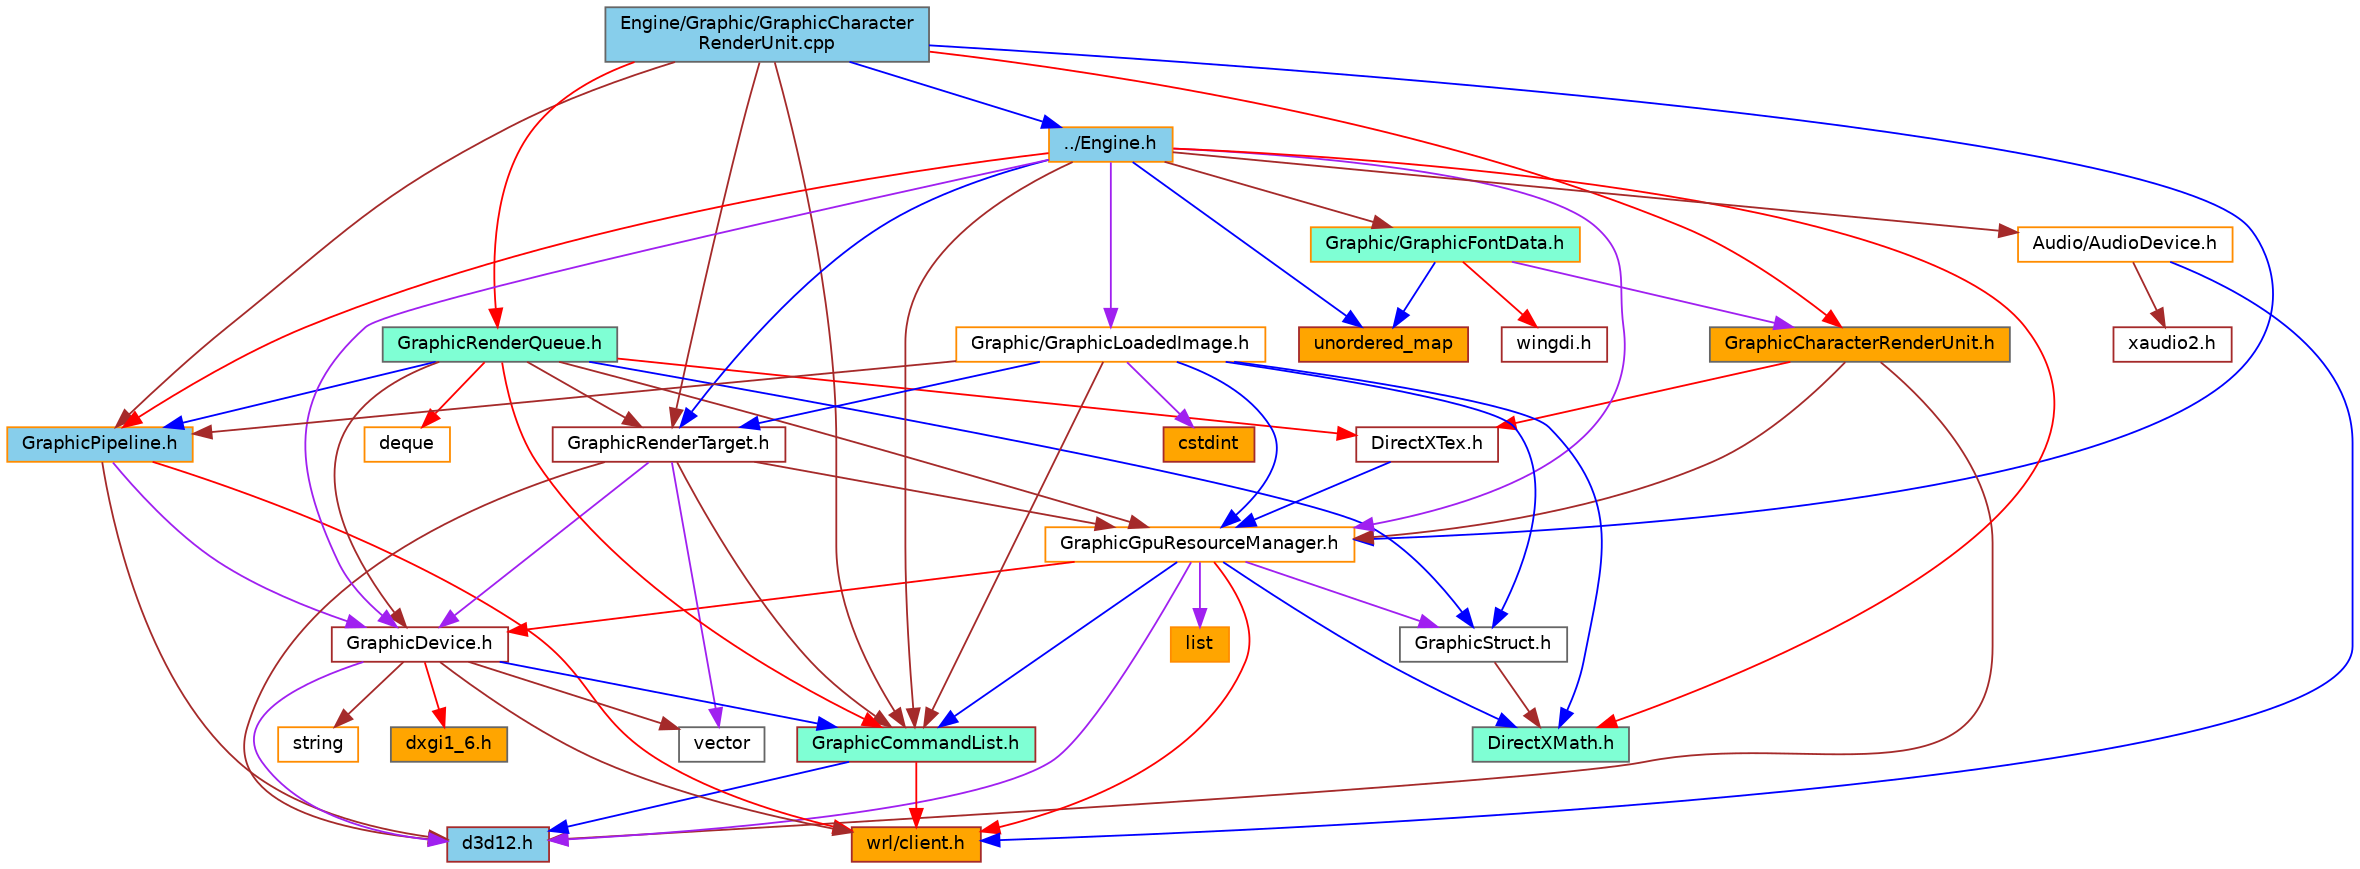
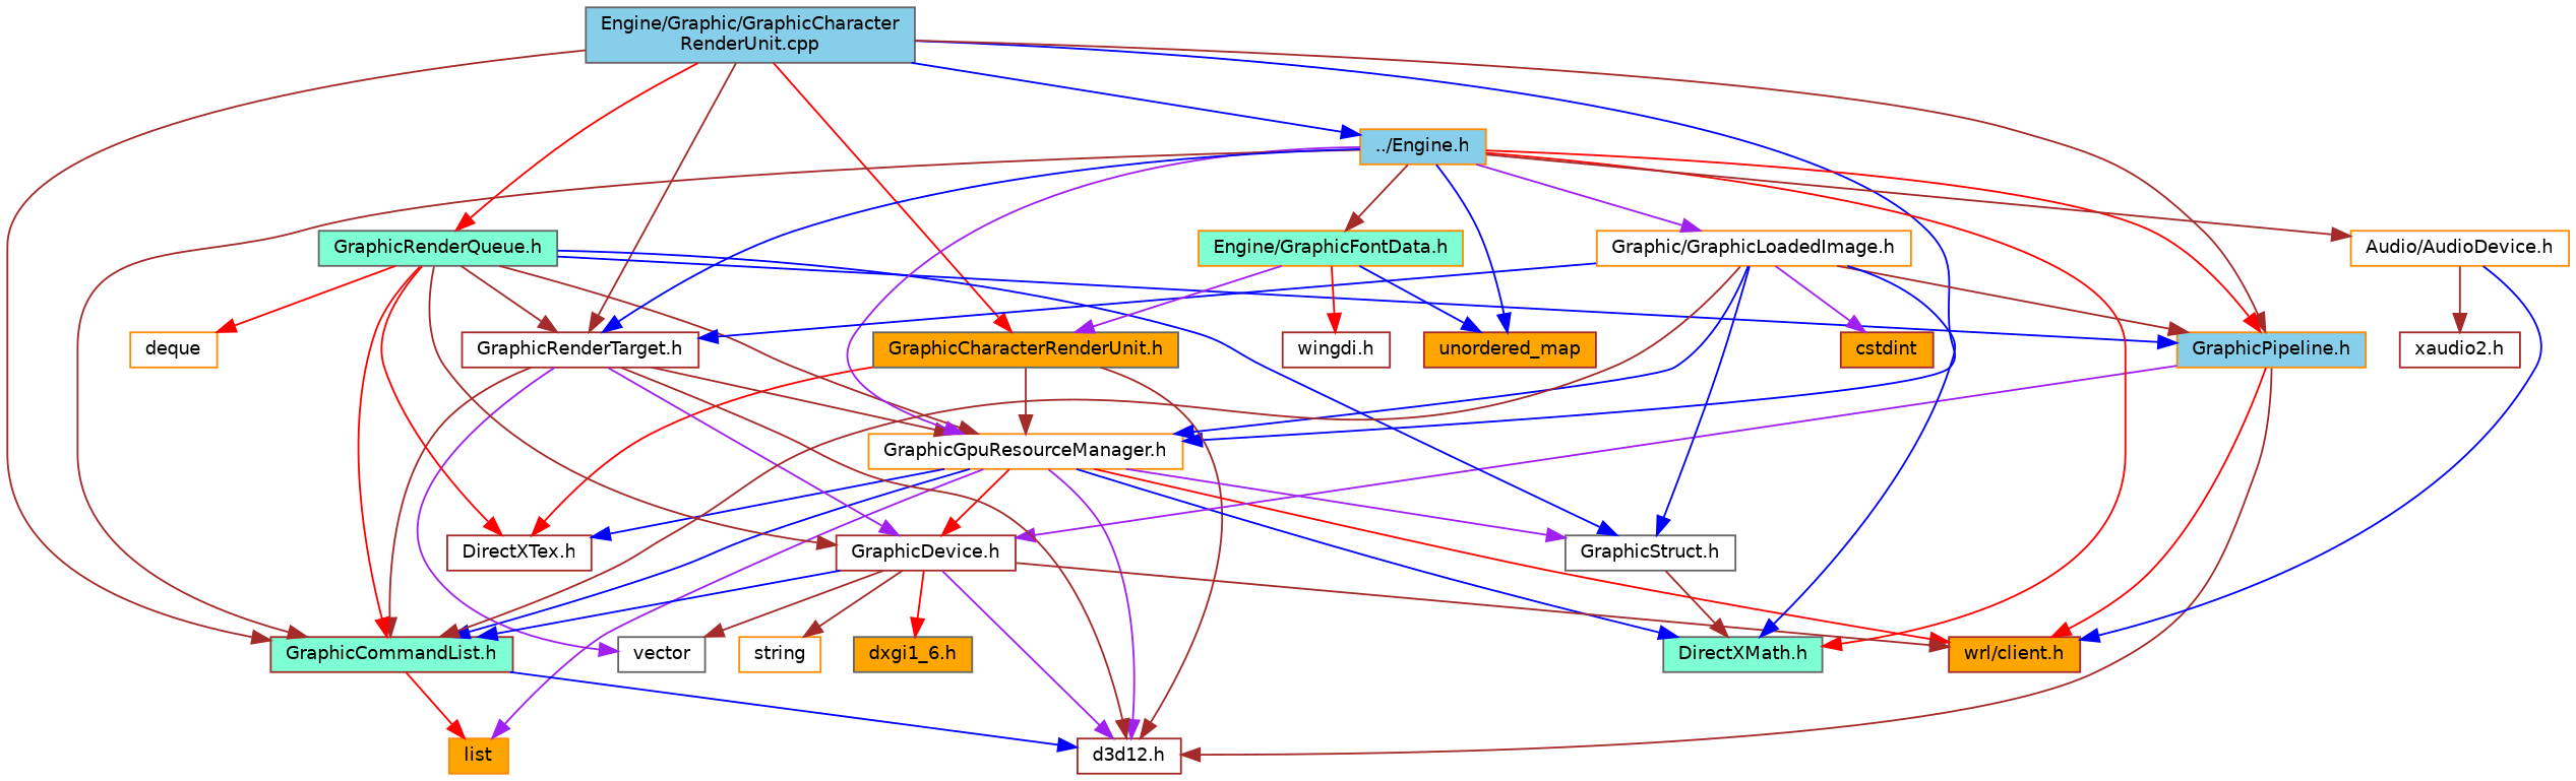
  digraph {
    node [color=brown fillcolor=white fontname=Helvetica fontsize=10 shape=box style=filled]
    edge [color=brown fontname=Helvetica fontsize=10 labelfontname=Helvetica labelfontsize=10 style=solid]
    n1 [color=gray40 fillcolor=skyblue fontcolor=black height=0.2 label="Engine/Graphic/GraphicCharacter\lRenderUnit.cpp" width=0.4]
    n2 [color=gray40 fillcolor=orange height=0.2 label="GraphicCharacterRenderUnit.h" width=0.4]
    n3 [color=darkorange height=0.2 label="GraphicGpuResourceManager.h" width=0.4]
    n4 [fillcolor=aquamarine height=0.2 label="GraphicCommandList.h" width=0.4]
    n5 [color=darkorange fillcolor=skyblue height=0.2 label="GraphicPipeline.h" width=0.4]
    n6 [height=0.2 label="GraphicRenderTarget.h" width=0.4]
    n7 [color=gray40 fillcolor=aquamarine height=0.2 label="GraphicRenderQueue.h" width=0.4]
    n8 [color=darkorange fillcolor=skyblue height=0.2 label="../Engine.h" width=0.4]
-   n9 [fillcolor=skyblue height=0.2 label="d3d12.h" width=0.4]
+   n9 [height=0.2 label="d3d12.h" width=0.4]
    n10 [height=0.2 label="DirectXTex.h" width=0.4]
    n11 [height=0.2 label="GraphicDevice.h" width=0.4]
    n12 [fillcolor=orange height=0.2 label="wrl/client.h" width=0.4]
    n13 [color=gray40 height=0.2 label="GraphicStruct.h" width=0.4]
    n14 [color=gray40 fillcolor=aquamarine height=0.2 label="DirectXMath.h" width=0.4]
    n15 [color=darkorange fillcolor=orange height=0.2 label=list width=0.4]
    n16 [color=gray40 height=0.2 label=vector width=0.4]
    n17 [color=darkorange height=0.2 label=deque width=0.4]
    n18 [color=darkorange height=0.2 label="Graphic/GraphicLoadedImage.h" width=0.4]
-   n19 [color=darkorange fillcolor=aquamarine height=0.2 label="Graphic/GraphicFontData.h" width=0.4]
+   n19 [color=darkorange fillcolor=aquamarine height=0.2 label="Engine/GraphicFontData.h" width=0.4]
    n20 [fillcolor=orange height=0.2 label=unordered_map width=0.4]
    n21 [color=darkorange height=0.2 label="Audio/AudioDevice.h" width=0.4]
    n22 [color=gray40 fillcolor=orange height=0.2 label="dxgi1_6.h" width=0.4]
    n23 [color=darkorange height=0.2 label=string width=0.4]
    n24 [fillcolor=orange height=0.2 label=cstdint width=0.4]
    n25 [height=0.2 label="wingdi.h" width=0.4]
    n26 [height=0.2 label="xaudio2.h" width=0.4]
    n1 -> n2 [color=red]
    n1 -> n3 [color=blue]
    n1 -> n4
    n1 -> n5
    n1 -> n6
    n1 -> n7 [color=red]
    n1 -> n8 [color=blue]
    n2 -> n3
    n2 -> n9
    n2 -> n10 [color=red]
    n3 -> n4 [color=blue]
    n3 -> n9 [color=purple]
-   n10 -> n3 [color=blue]
+   n3 -> n10 [color=blue]
    n3 -> n11 [color=red]
    n3 -> n12 [color=red]
    n3 -> n13 [color=purple]
    n3 -> n14 [color=blue]
    n3 -> n15 [color=purple]
    n4 -> n9 [color=blue]
-   n4 -> n12 [color=red]
+   n4 -> n15 [color=red]
    n5 -> n9
    n5 -> n11 [color=purple]
    n5 -> n12 [color=red]
    n6 -> n3
    n6 -> n4
    n6 -> n9
    n6 -> n11 [color=purple]
    n6 -> n16 [color=purple]
    n7 -> n3
    n7 -> n4 [color=red]
    n7 -> n5 [color=blue]
    n7 -> n6
    n7 -> n10 [color=red]
    n7 -> n11
    n7 -> n13 [color=blue]
    n7 -> n17 [color=red]
    n8 -> n3 [color=purple]
    n8 -> n4
    n8 -> n5 [color=red]
    n8 -> n6 [color=blue]
-   n8 -> n11 [color=purple]
    n8 -> n14 [color=red]
    n8 -> n18 [color=purple]
    n8 -> n19
    n8 -> n20 [color=blue]
    n8 -> n21
    n11 -> n4 [color=blue]
    n11 -> n9 [color=purple]
    n11 -> n12
    n11 -> n16
    n11 -> n22 [color=red]
    n11 -> n23
    n13 -> n14
    n18 -> n3 [color=blue]
    n18 -> n4
    n18 -> n5
    n18 -> n6 [color=blue]
    n18 -> n13 [color=blue]
    n18 -> n14 [color=blue]
    n18 -> n24 [color=purple]
    n19 -> n2 [color=purple]
    n19 -> n20 [color=blue]
    n19 -> n25 [color=red]
    n21 -> n12 [color=blue]
    n21 -> n26
  }
